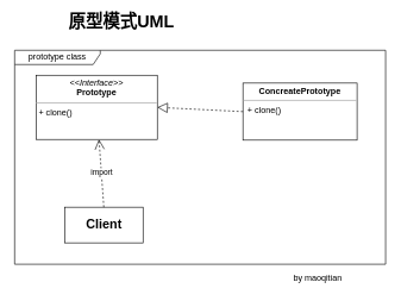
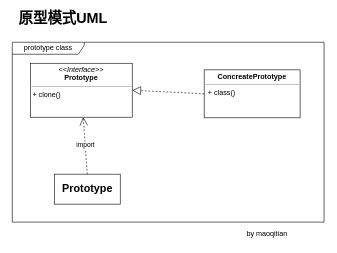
  <mxCell id="0" />
  <mxCell id="1" parent="0" />
  <mxCell id="2" value="prototype class" style="shape=umlFrame;whiteSpace=wrap;html=1;width=120;height=20;" vertex="1" parent="1"><mxGeometry x="20" y="70" width="520" height="300" as="geometry" /></mxCell>
  <mxCell id="3" value="&lt;p style=&quot;margin: 0px ; margin-top: 4px ; text-align: center&quot;&gt;&lt;i&gt;&amp;lt;&amp;lt;Interface&amp;gt;&amp;gt;&lt;/i&gt;&lt;br&gt;&lt;b&gt;Prototype&lt;/b&gt;&lt;/p&gt;&lt;hr size=&quot;1&quot;&gt;&lt;p style=&quot;margin: 0px ; margin-left: 4px&quot;&gt;+ clone()&lt;br&gt;&lt;br&gt;&lt;/p&gt;&lt;p style=&quot;margin: 0px ; margin-left: 4px&quot;&gt;&lt;br&gt;&lt;/p&gt;" style="verticalAlign=top;align=left;overflow=fill;fontSize=12;fontFamily=Helvetica;html=1;" vertex="1" parent="1"><mxGeometry x="50" y="105" width="170" height="90" as="geometry" /></mxCell>
- <mxCell id="4" value="&lt;p style=&quot;margin: 0px ; margin-top: 4px ; text-align: center&quot;&gt;&lt;b&gt;ConcreatePrototype&lt;/b&gt;&lt;/p&gt;&lt;hr size=&quot;1&quot;&gt;&lt;div style=&quot;height: 2px&quot;&gt;&amp;nbsp; + clone()&lt;/div&gt;" style="verticalAlign=top;align=left;overflow=fill;fontSize=12;fontFamily=Helvetica;html=1;" vertex="1" parent="1"><mxGeometry x="340" y="116" width="160" height="80" as="geometry" /></mxCell>
- <mxCell id="5" value="&lt;b&gt;&lt;font style=&quot;font-size: 18px&quot;&gt;Client&lt;/font&gt;&lt;/b&gt;" style="html=1;" vertex="1" parent="1"><mxGeometry x="90" y="290" width="110" height="50" as="geometry" /></mxCell>
+ <mxCell id="4" value="&lt;p style=&quot;margin: 0px ; margin-top: 4px ; text-align: center&quot;&gt;&lt;b&gt;ConcreatePrototype&lt;/b&gt;&lt;/p&gt;&lt;hr size=&quot;1&quot;&gt;&lt;div style=&quot;height: 2px&quot;&gt;&amp;nbsp; + class()&lt;/div&gt;" style="verticalAlign=top;align=left;overflow=fill;fontSize=12;fontFamily=Helvetica;html=1;" vertex="1" parent="1"><mxGeometry x="340" y="116" width="160" height="80" as="geometry" /></mxCell>
+ <mxCell id="5" value="&lt;b&gt;&lt;font style=&quot;font-size: 18px&quot;&gt;Prototype&lt;/font&gt;&lt;/b&gt;" style="html=1;" vertex="1" parent="1"><mxGeometry x="90" y="290" width="110" height="50" as="geometry" /></mxCell>
  <mxCell id="6" value="import" style="endArrow=open;endSize=12;dashed=1;html=1;exitX=0.5;exitY=0;exitDx=0;exitDy=0;" edge="1" parent="1" source="5" target="3"><mxGeometry width="160" relative="1" as="geometry"><mxPoint x="290" y="270" as="sourcePoint" /><mxPoint x="450" y="270" as="targetPoint" /></mxGeometry></mxCell>
  <mxCell id="7" value="" style="endArrow=block;dashed=1;endFill=0;endSize=12;html=1;entryX=1;entryY=0.5;entryDx=0;entryDy=0;exitX=0;exitY=0.5;exitDx=0;exitDy=0;" edge="1" parent="1" source="4" target="3"><mxGeometry width="160" relative="1" as="geometry"><mxPoint x="270" y="250" as="sourcePoint" /><mxPoint x="430" y="250" as="targetPoint" /></mxGeometry></mxCell>
- <mxCell id="8" value="&lt;b&gt;&lt;font style=&quot;font-size: 24px&quot;&gt;原型模式UML&lt;/font&gt;&lt;/b&gt;" style="text;html=1;strokeColor=none;fillColor=none;align=center;verticalAlign=middle;whiteSpace=wrap;rounded=0;" vertex="1" parent="1"><mxGeometry x="85" y="20" width="170" height="20" as="geometry" /></mxCell>
+ <mxCell id="8" value="&lt;b&gt;&lt;font style=&quot;font-size: 24px&quot;&gt;原型模式UML&lt;/font&gt;&lt;/b&gt;" style="text;html=1;strokeColor=none;fillColor=none;align=center;verticalAlign=middle;whiteSpace=wrap;rounded=0;" vertex="1" parent="1"><mxGeometry x="20" y="20" width="170" height="20" as="geometry" /></mxCell>
  <mxCell id="9" value="by maoqitian" style="text;html=1;strokeColor=none;fillColor=none;align=center;verticalAlign=middle;whiteSpace=wrap;rounded=0;" vertex="1" parent="1"><mxGeometry x="390" y="380" width="110" height="20" as="geometry" /></mxCell>
